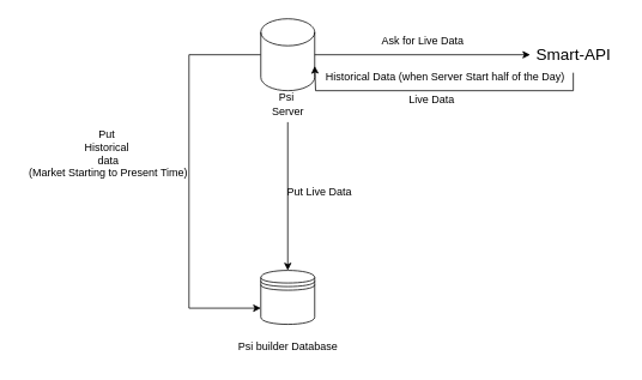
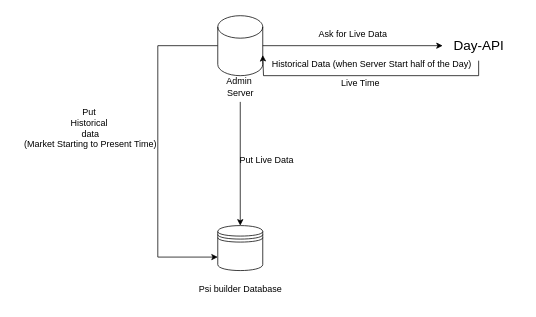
  <mxCell id="0" />
  <mxCell id="1" parent="0" />
  <mxCell id="2" style="edgeStyle=orthogonalEdgeStyle;rounded=0;orthogonalLoop=1;jettySize=auto;html=1;entryX=0;entryY=0.7;entryDx=0;entryDy=0;" edge="1" parent="1" source="3" target="12"><mxGeometry relative="1" as="geometry"><Array as="points"><mxPoint x="210" y="60" /><mxPoint x="210" y="342" /></Array></mxGeometry></mxCell>
  <mxCell id="3" value="" style="shape=cylinder3;whiteSpace=wrap;html=1;boundedLbl=1;backgroundOutline=1;size=15;" vertex="1" parent="1"><mxGeometry x="290" y="20" width="60" height="80" as="geometry" /></mxCell>
  <mxCell id="4" style="edgeStyle=orthogonalEdgeStyle;rounded=0;orthogonalLoop=1;jettySize=auto;html=1;" edge="1" parent="1" source="5" target="12"><mxGeometry relative="1" as="geometry" /></mxCell>
- <mxCell id="5" value="Psi&amp;nbsp;&lt;div&gt;Server&lt;/div&gt;" style="text;html=1;align=center;verticalAlign=middle;resizable=0;points=[];autosize=1;strokeColor=none;fillColor=none;" vertex="1" parent="1"><mxGeometry x="290" y="95" width="60" height="40" as="geometry" /></mxCell>
+ <mxCell id="5" value="Admin&amp;nbsp;&lt;div&gt;Server&lt;/div&gt;" style="text;html=1;align=center;verticalAlign=middle;resizable=0;points=[];autosize=1;strokeColor=none;fillColor=none;" vertex="1" parent="1"><mxGeometry x="290" y="95" width="60" height="40" as="geometry" /></mxCell>
  <mxCell id="6" style="edgeStyle=orthogonalEdgeStyle;rounded=0;orthogonalLoop=1;jettySize=auto;html=1;entryX=1;entryY=0;entryDx=0;entryDy=52.5;entryPerimeter=0;" edge="1" parent="1" source="7" target="3"><mxGeometry relative="1" as="geometry"><mxPoint x="350" y="140" as="targetPoint" /><Array as="points"><mxPoint x="638" y="100" /><mxPoint x="351" y="100" /></Array></mxGeometry></mxCell>
- <mxCell id="7" value="&lt;span style=&quot;font-size: 18px;&quot;&gt;Smart-API&lt;/span&gt;" style="text;html=1;align=center;verticalAlign=middle;resizable=0;points=[];autosize=1;strokeColor=none;fillColor=none;" vertex="1" parent="1"><mxGeometry x="583" y="40" width="110" height="40" as="geometry" /></mxCell>
+ <mxCell id="7" value="&lt;span style=&quot;font-size: 18px;&quot;&gt;Day-API&lt;/span&gt;" style="text;html=1;align=center;verticalAlign=middle;resizable=0;points=[];autosize=1;strokeColor=none;fillColor=none;" vertex="1" parent="1"><mxGeometry x="583" y="40" width="110" height="40" as="geometry" /></mxCell>
  <mxCell id="8" style="edgeStyle=orthogonalEdgeStyle;rounded=0;orthogonalLoop=1;jettySize=auto;html=1;entryX=0.064;entryY=0.5;entryDx=0;entryDy=0;entryPerimeter=0;" edge="1" parent="1" source="3" target="7"><mxGeometry relative="1" as="geometry" /></mxCell>
  <mxCell id="9" value="Ask for Live Data" style="text;html=1;align=center;verticalAlign=middle;resizable=0;points=[];autosize=1;strokeColor=none;fillColor=none;" vertex="1" parent="1"><mxGeometry x="415" y="30" width="110" height="30" as="geometry" /></mxCell>
  <mxCell id="10" value="Historical Data (when Server Start half of the Day)" style="text;html=1;align=center;verticalAlign=middle;resizable=0;points=[];autosize=1;strokeColor=none;fillColor=none;" vertex="1" parent="1"><mxGeometry x="350" y="70" width="290" height="30" as="geometry" /></mxCell>
- <mxCell id="11" value="Live Data" style="text;html=1;align=center;verticalAlign=middle;resizable=0;points=[];autosize=1;strokeColor=none;fillColor=none;" vertex="1" parent="1"><mxGeometry x="445" y="95" width="70" height="30" as="geometry" /></mxCell>
+ <mxCell id="11" value="Live Time" style="text;html=1;align=center;verticalAlign=middle;resizable=0;points=[];autosize=1;strokeColor=none;fillColor=none;" vertex="1" parent="1"><mxGeometry x="445" y="95" width="70" height="30" as="geometry" /></mxCell>
  <mxCell id="12" value="" style="shape=datastore;whiteSpace=wrap;html=1;" vertex="1" parent="1"><mxGeometry x="290" y="300" width="60" height="60" as="geometry" /></mxCell>
  <mxCell id="13" value="Psi builder Database" style="text;html=1;align=center;verticalAlign=middle;resizable=0;points=[];autosize=1;strokeColor=none;fillColor=none;" vertex="1" parent="1"><mxGeometry x="255" y="370" width="130" height="30" as="geometry" /></mxCell>
  <mxCell id="14" value="Put Live Data" style="text;html=1;align=center;verticalAlign=middle;resizable=0;points=[];autosize=1;strokeColor=none;fillColor=none;" vertex="1" parent="1"><mxGeometry x="305" y="198" width="100" height="30" as="geometry" /></mxCell>
  <mxCell id="15" value="Put&amp;nbsp;&lt;div&gt;Historical&amp;nbsp;&lt;/div&gt;&lt;div&gt;data&lt;/div&gt;&lt;div&gt;(Market Starting to Present Time)&lt;/div&gt;" style="text;html=1;align=center;verticalAlign=middle;resizable=0;points=[];autosize=1;strokeColor=none;fillColor=none;" vertex="1" parent="1"><mxGeometry x="20" y="135" width="200" height="70" as="geometry" /></mxCell>
